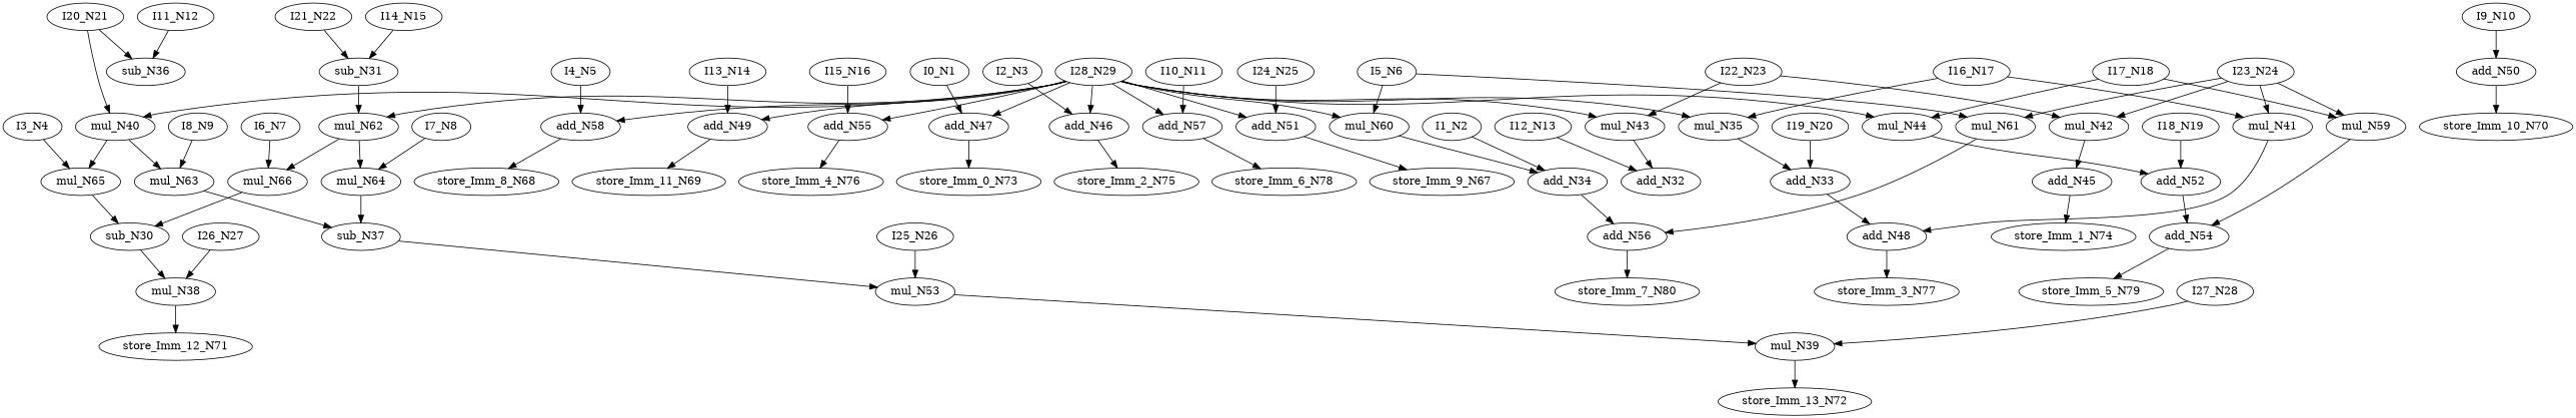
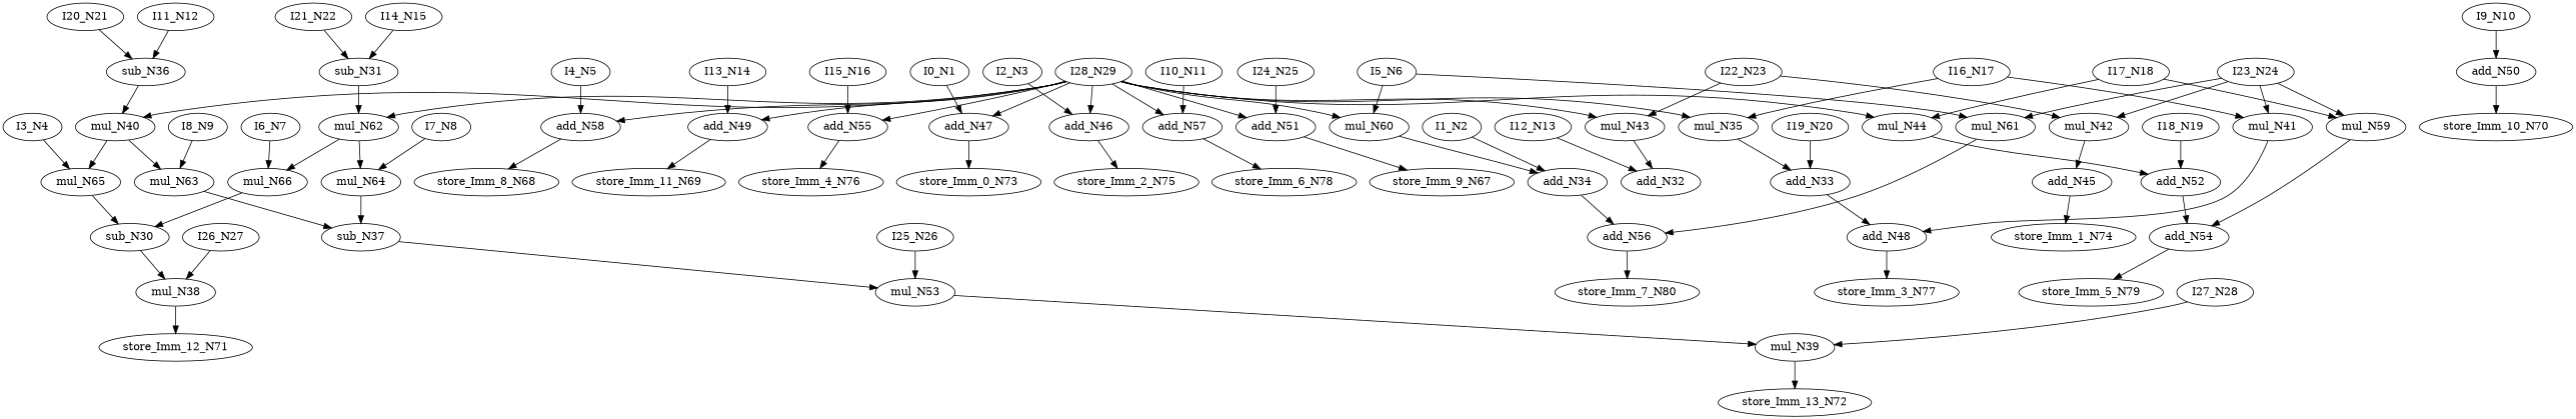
  digraph {
    node [color=black ntype=operation]
    n1 [label=add_N55]
    n2 [label=store_Imm_4_N76]
    n3 [label=store_Imm_1_N74]
    n4 [label=store_Imm_6_N78]
    n5 [label=store_Imm_10_N70]
    n6 [label=add_N54]
    n7 [label=store_Imm_5_N79]
    n8 [label=store_Imm_0_N73]
    n9 [label=store_Imm_11_N69]
    n10 [label=add_N58]
    n11 [label=store_Imm_8_N68]
    n12 [label=store_Imm_7_N80]
    n13 [label=add_N49]
    n14 [label=add_N48]
    n15 [label=store_Imm_3_N77]
    n16 [label=mul_N65]
    n17 [label=sub_N30]
    n18 [label=mul_N38]
    n19 [label=mul_N64]
    n20 [label=sub_N37]
    n21 [label=mul_N53]
    n22 [label=mul_N63]
    n23 [label=mul_N62]
    n24 [label=mul_N66]
    n25 [label=mul_N61]
    n26 [label=add_N56]
    n27 [label=mul_N60]
    n28 [label=add_N34]
    n29 [label=mul_N41]
    n30 [label=mul_N40]
    n31 [label=mul_N43]
    n32 [label=add_N32]
    n33 [label=mul_N42]
    n34 [label=add_N45]
    n35 [label=mul_N44]
    n36 [label=add_N52]
    n37 [label=add_N47]
    n38 [label=add_N46]
    n39 [label=store_Imm_2_N75]
    n40 [label=I28_N29 ntype=invar]
    n41 [label=add_N57]
    n42 [label=add_N51]
    n43 [label=mul_N35]
    n44 [label=add_N50]
    n45 [label=store_Imm_9_N67]
    n46 [label=add_N33]
    n47 [label=I27_N28 ntype=invar]
    n48 [label=mul_N39]
    n49 [label=store_Imm_13_N72]
    n50 [label=mul_N59]
    n51 [label=I22_N23 ntype=invar]
    n52 [label=I21_N22 ntype=invar]
    n53 [label=sub_N31]
    n54 [label=I20_N21 ntype=invar]
    n55 [label=sub_N36]
    n56 [label=I19_N20 ntype=invar]
    n57 [label=I26_N27 ntype=invar]
    n58 [label=store_Imm_12_N71]
    n59 [label=I25_N26 ntype=invar]
    n60 [label=I24_N25 ntype=invar]
    n61 [label=I23_N24 ntype=invar]
    n62 [label=I7_N8 ntype=invar]
    n63 [label=I8_N9 ntype=invar]
    n64 [label=I0_N1 ntype=invar]
    n65 [label=I1_N2 ntype=invar]
    n66 [label=I2_N3 ntype=invar]
    n67 [label=I3_N4 ntype=invar]
    n68 [label=I4_N5 ntype=invar]
    n69 [label=I5_N6 ntype=invar]
    n70 [label=I6_N7 ntype=invar]
    n71 [label=I11_N12 ntype=invar]
    n72 [label=I12_N13 ntype=invar]
    n73 [label=I9_N10 ntype=invar]
    n74 [label=I10_N11 ntype=invar]
    n75 [label=I15_N16 ntype=invar]
    n76 [label=I16_N17 ntype=invar]
    n77 [label=I13_N14 ntype=invar]
    n78 [label=I14_N15 ntype=invar]
    n79 [label=I17_N18 ntype=invar]
    n80 [label=I18_N19 ntype=invar]
    n1 -> n2
    n6 -> n7
    n10 -> n11
    n13 -> n9
    n14 -> n15
    n16 -> n17
    n17 -> n18
    n18 -> n58
    n19 -> n20
    n20 -> n21
    n21 -> n48
    n22 -> n20
    n23 -> n19
    n23 -> n24
    n24 -> n17
    n25 -> n26
    n26 -> n12
    n27 -> n28
    n28 -> n26
    n29 -> n14
    n30 -> n16
    n30 -> n22
    n31 -> n32
    n33 -> n34
    n34 -> n3
    n35 -> n36
    n36 -> n6
    n37 -> n8
    n38 -> n39
    n40 -> n1
    n40 -> n10
    n40 -> n13
    n40 -> n23
    n40 -> n27
    n40 -> n30
    n40 -> n31
    n40 -> n35
    n40 -> n37
    n40 -> n38
    n40 -> n41
    n40 -> n42
    n40 -> n43
    n41 -> n4
    n42 -> n45
    n43 -> n46
    n44 -> n5
    n46 -> n14
    n47 -> n48
    n48 -> n49
    n50 -> n6
    n51 -> n31
    n51 -> n33
    n52 -> n53
    n53 -> n23
    n54 -> n55
-   n54 -> n30
+   n55 -> n30
    n56 -> n46
    n57 -> n18
    n59 -> n21
    n60 -> n42
    n61 -> n25
    n61 -> n29
    n61 -> n33
    n61 -> n50
    n62 -> n19
    n63 -> n22
    n64 -> n37
    n65 -> n28
    n66 -> n38
    n67 -> n16
    n68 -> n10
    n69 -> n25
    n69 -> n27
    n70 -> n24
    n71 -> n55
    n72 -> n32
    n73 -> n44
    n74 -> n41
    n75 -> n1
    n76 -> n29
    n76 -> n43
    n77 -> n13
    n78 -> n53
    n79 -> n35
    n79 -> n50
    n80 -> n36
  }
